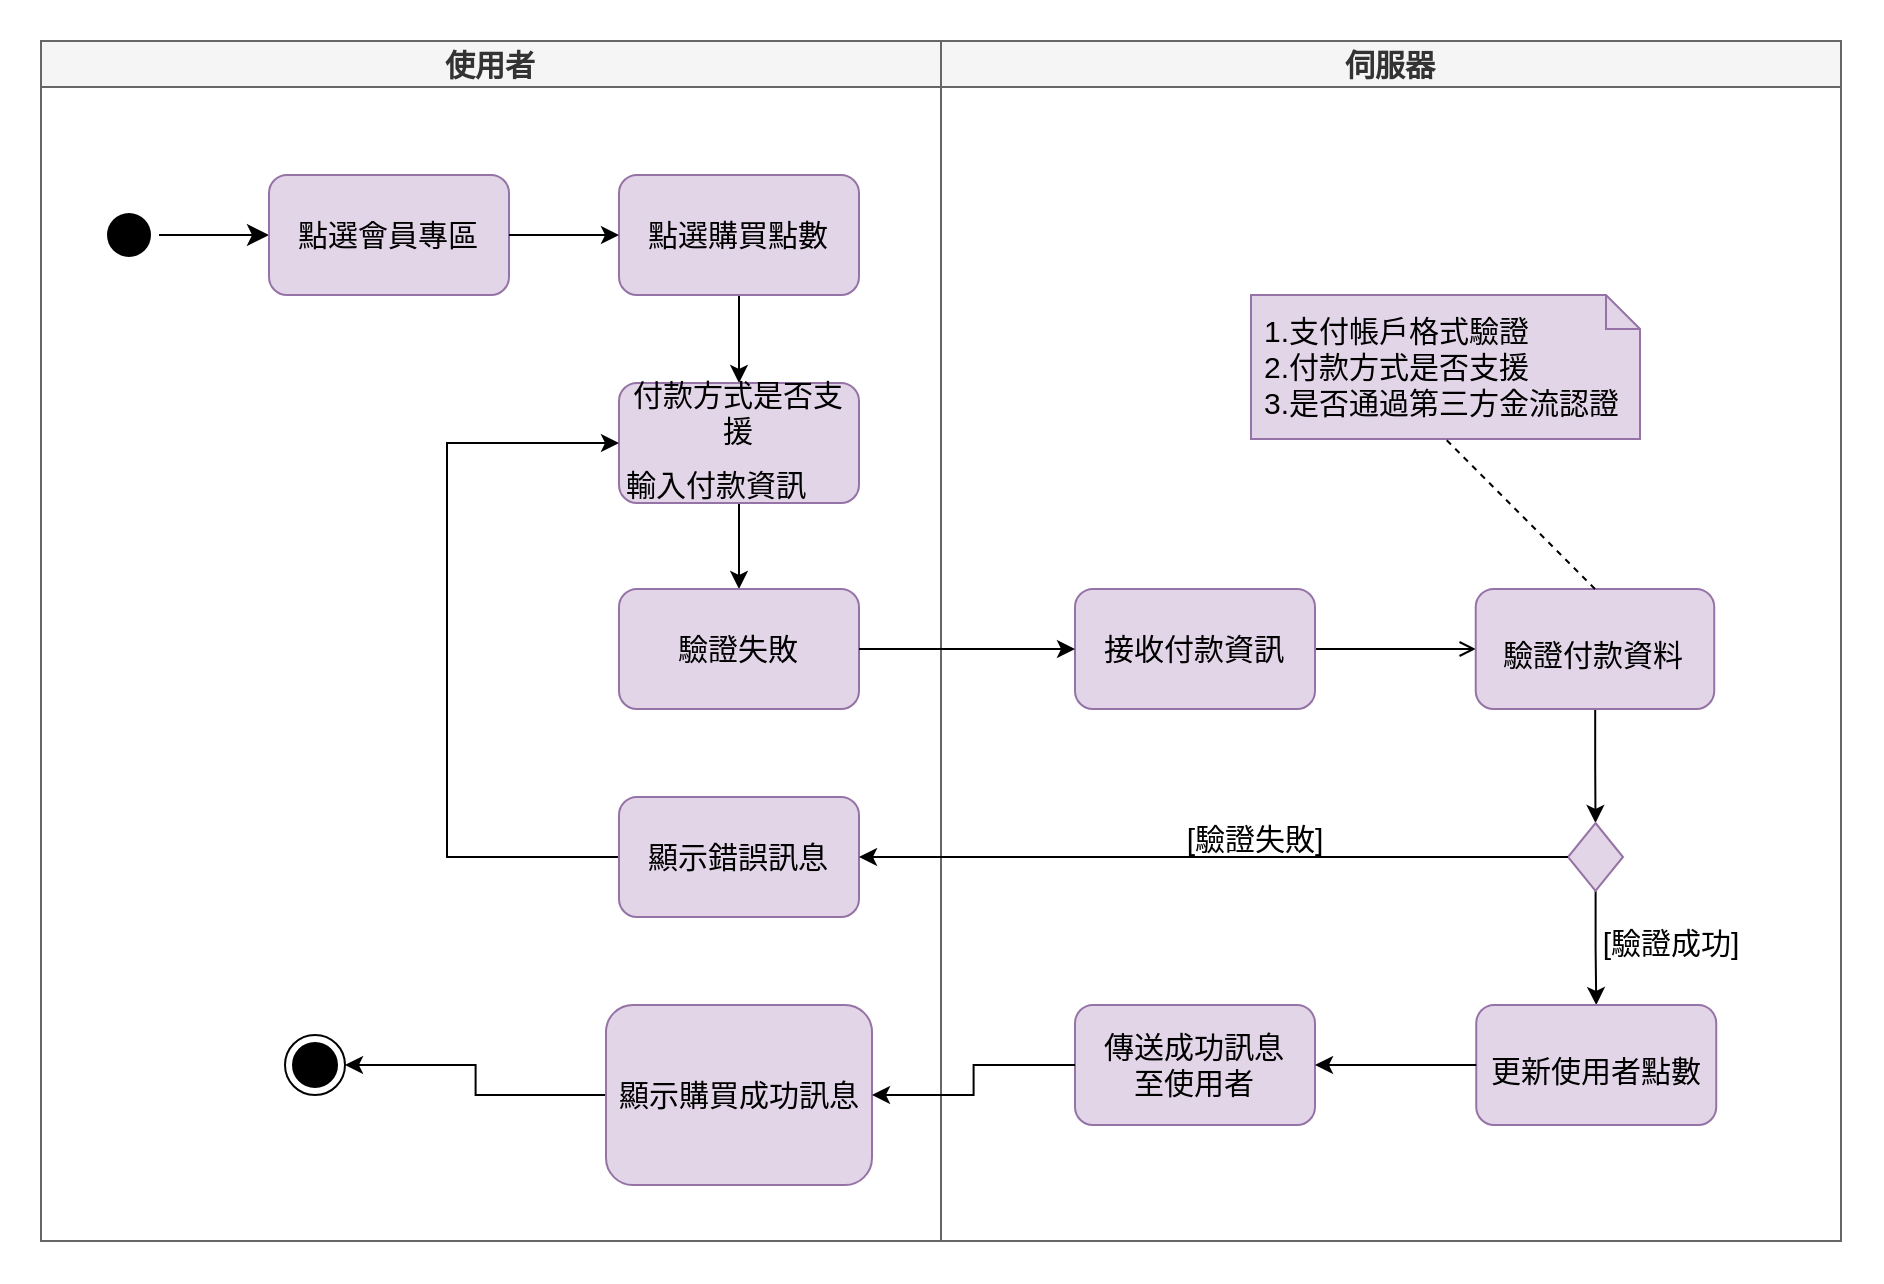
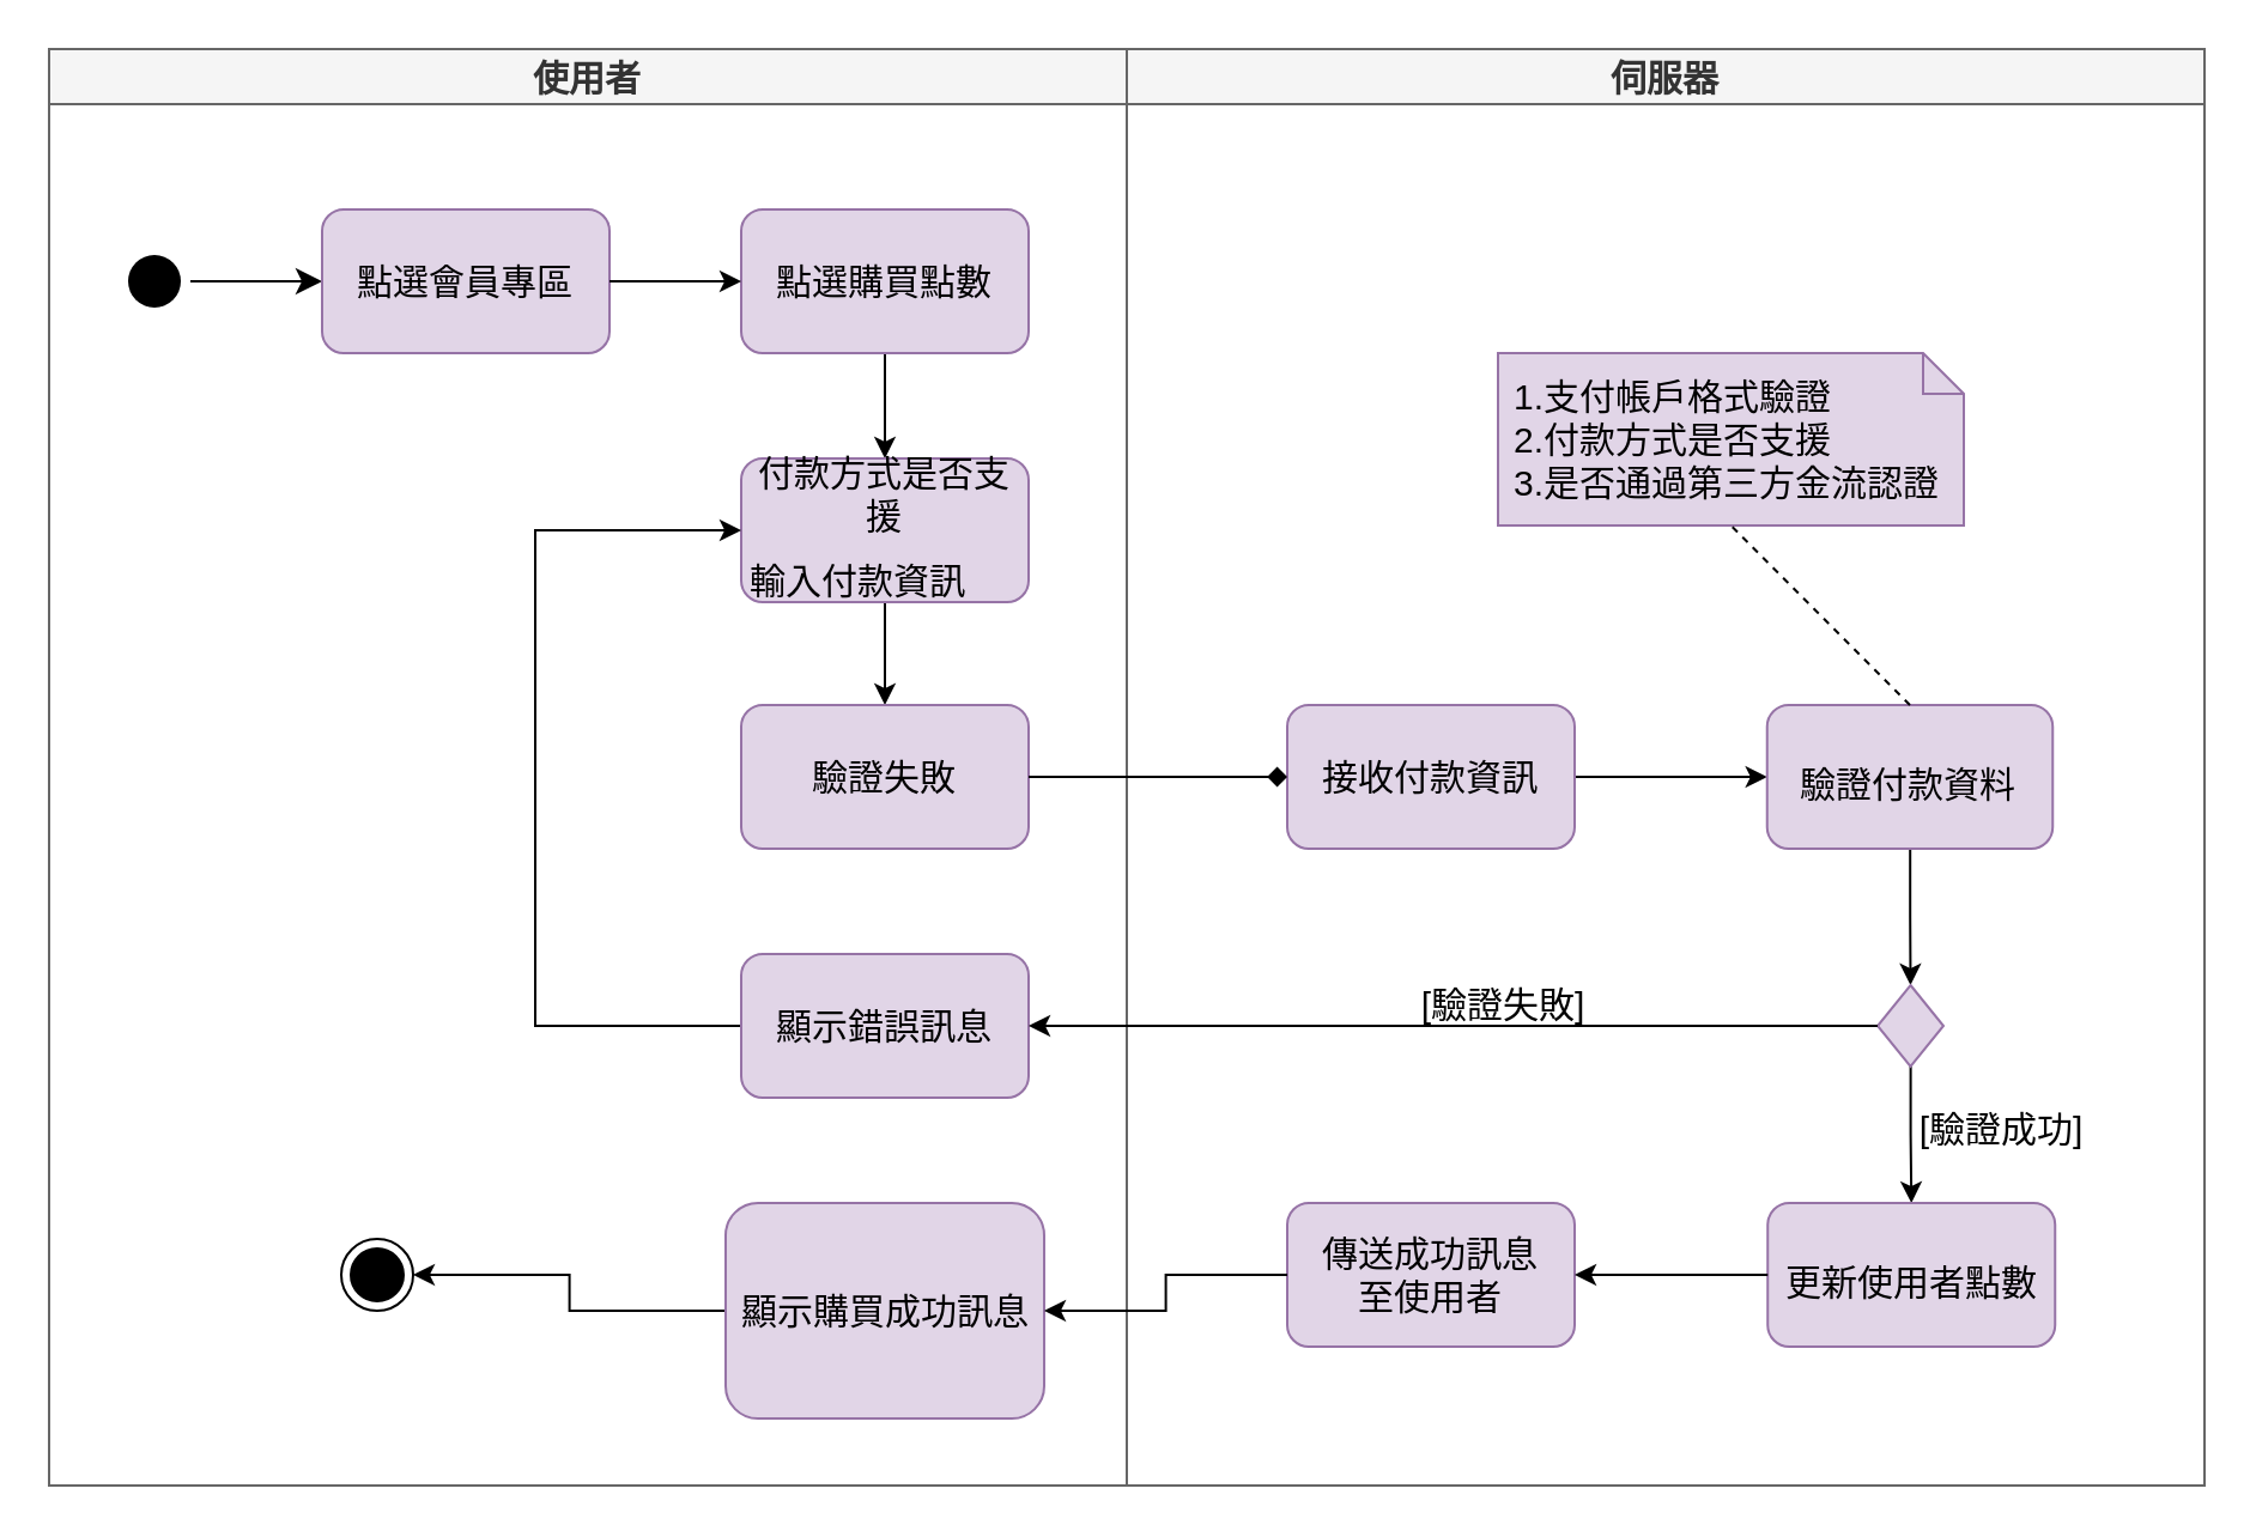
  <mxCell id="0" />
  <mxCell id="1" parent="0" />
  <mxCell id="2" value="使用者" style="swimlane;whiteSpace=wrap;fillColor=#f5f5f5;fontColor=#333333;strokeColor=#666666;fontSize=15;" vertex="1" parent="1"><mxGeometry x="20" y="20" width="450" height="600" as="geometry" /></mxCell>
  <mxCell id="3" value="" style="ellipse;shape=startState;fillColor=#000000;strokeColor=none;fontSize=15;" vertex="1" parent="2"><mxGeometry x="29" y="82" width="30" height="30" as="geometry" /></mxCell>
  <mxCell id="4" value="" style="edgeStyle=elbowEdgeStyle;elbow=horizontal;verticalAlign=bottom;endArrow=classic;endSize=8;strokeColor=#000000;endFill=1;rounded=0;entryX=0;entryY=0.5;entryDx=0;entryDy=0;fontSize=15;" edge="1" parent="2" source="3" target="5"><mxGeometry x="100" y="40" as="geometry"><mxPoint x="4.5" y="99" as="targetPoint" /></mxGeometry></mxCell>
  <mxCell id="5" value="&lt;span style=&quot;text-wrap-mode: nowrap;&quot;&gt;點選會員專區&lt;/span&gt;" style="rounded=1;whiteSpace=wrap;html=1;fillColor=#e1d5e7;strokeColor=#9673a6;fontSize=15;" vertex="1" parent="2"><mxGeometry x="114" y="67" width="120" height="60" as="geometry" /></mxCell>
  <mxCell id="6" style="edgeStyle=orthogonalEdgeStyle;rounded=0;orthogonalLoop=1;jettySize=auto;html=1;entryX=0.5;entryY=0;entryDx=0;entryDy=0;" edge="1" parent="2" source="7" target="13"><mxGeometry relative="1" as="geometry" /></mxCell>
  <mxCell id="7" value="點選購買點數" style="rounded=1;whiteSpace=wrap;html=1;fillColor=#e1d5e7;strokeColor=#9673a6;fontSize=15;" vertex="1" parent="2"><mxGeometry x="289" y="67" width="120" height="60" as="geometry" /></mxCell>
  <mxCell id="8" value="" style="endArrow=classic;strokeColor=#000000;endFill=1;rounded=0;exitX=1;exitY=0.5;exitDx=0;exitDy=0;entryX=0;entryY=0.5;entryDx=0;entryDy=0;fontSize=15;" edge="1" parent="2" source="5" target="7"><mxGeometry relative="1" as="geometry"><mxPoint x="114.5" y="99" as="sourcePoint" /><mxPoint x="168.667" y="164" as="targetPoint" /></mxGeometry></mxCell>
  <mxCell id="9" value="" style="ellipse;shape=endState;fillColor=#000000;strokeColor=#000000;fontSize=15;" vertex="1" parent="2"><mxGeometry x="122" y="497" width="30" height="30" as="geometry" /></mxCell>
  <mxCell id="10" style="edgeStyle=orthogonalEdgeStyle;rounded=0;orthogonalLoop=1;jettySize=auto;html=1;" edge="1" parent="2" source="11" target="9"><mxGeometry relative="1" as="geometry" /></mxCell>
  <mxCell id="11" value="顯示購買成功訊息" style="rounded=1;whiteSpace=wrap;html=1;fillColor=#e1d5e7;strokeColor=#9673a6;fontSize=15;" vertex="1" parent="2"><mxGeometry x="282.5" y="482" width="133" height="90" as="geometry" /></mxCell>
  <mxCell id="12" style="edgeStyle=orthogonalEdgeStyle;rounded=0;orthogonalLoop=1;jettySize=auto;html=1;entryX=0.5;entryY=0;entryDx=0;entryDy=0;" edge="1" parent="2" source="13" target="14"><mxGeometry relative="1" as="geometry" /></mxCell>
  <mxCell id="13" value="付款方式是否支援&lt;div&gt;&lt;table&gt;&lt;tbody&gt;&lt;tr&gt;&lt;td data-end=&quot;539&quot; data-start=&quot;531&quot; class=&quot;max-w-[calc(var(--thread-content-max-width)*2/3)]&quot;&gt;&lt;/td&gt;&lt;/tr&gt;&lt;/tbody&gt;&lt;/table&gt;&lt;table&gt;&lt;tbody&gt;&lt;tr&gt;&lt;td data-end=&quot;565&quot; data-start=&quot;539&quot; class=&quot;max-w-[calc(var(--thread-content-max-width)*2/3)]&quot;&gt;輸入付款資訊&lt;/td&gt;&lt;/tr&gt;&lt;/tbody&gt;&lt;/table&gt;&lt;/div&gt;" style="rounded=1;whiteSpace=wrap;html=1;fillColor=#e1d5e7;strokeColor=#9673a6;fontSize=15;" vertex="1" parent="2"><mxGeometry x="289" y="171" width="120" height="60" as="geometry" /></mxCell>
  <mxCell id="14" value="驗證失敗&lt;div&gt;&lt;/div&gt;" style="rounded=1;whiteSpace=wrap;html=1;fillColor=#e1d5e7;strokeColor=#9673a6;fontSize=15;" vertex="1" parent="2"><mxGeometry x="289" y="274" width="120" height="60" as="geometry" /></mxCell>
  <mxCell id="15" style="edgeStyle=orthogonalEdgeStyle;rounded=0;orthogonalLoop=1;jettySize=auto;html=1;entryX=0;entryY=0.5;entryDx=0;entryDy=0;exitX=0;exitY=0.5;exitDx=0;exitDy=0;" edge="1" parent="2" source="16" target="13"><mxGeometry relative="1" as="geometry"><Array as="points"><mxPoint x="203" y="408" /><mxPoint x="203" y="201" /></Array></mxGeometry></mxCell>
  <mxCell id="16" value="顯示錯誤訊息" style="rounded=1;whiteSpace=wrap;html=1;fillColor=#e1d5e7;strokeColor=#9673a6;fontSize=15;" vertex="1" parent="2"><mxGeometry x="289" y="378" width="120" height="60" as="geometry" /></mxCell>
  <mxCell id="17" value="伺服器" style="swimlane;whiteSpace=wrap;fillColor=#f5f5f5;fontColor=#333333;strokeColor=#666666;fontSize=15;" vertex="1" parent="1"><mxGeometry x="470" y="20" width="450" height="600" as="geometry" /></mxCell>
  <mxCell id="18" value="1.支付帳戶格式驗證&#10;2.付款方式是否支援&#10;3.是否通過第三方金流認證" style="shape=note;whiteSpace=wrap;size=17;align=left;fillColor=#e1d5e7;strokeColor=#9673a6;perimeterSpacing=0;spacingLeft=5;fontSize=15;" vertex="1" parent="17"><mxGeometry x="155" y="127" width="194.5" height="72" as="geometry" /></mxCell>
- <mxCell id="19" value="" style="endArrow=open;strokeColor=#000000;endFill=1;rounded=0;entryX=0;entryY=0.5;entryDx=0;entryDy=0;exitX=1;exitY=0.5;exitDx=0;exitDy=0;fontSize=15;" edge="1" parent="17" source="20" target="22"><mxGeometry relative="1" as="geometry"><mxPoint x="124.545" y="142" as="sourcePoint" /><mxPoint x="125" y="195" as="targetPoint" /></mxGeometry></mxCell>
+ <mxCell id="19" value="" style="endArrow=classic;strokeColor=#000000;endFill=1;rounded=0;entryX=0;entryY=0.5;entryDx=0;entryDy=0;exitX=1;exitY=0.5;exitDx=0;exitDy=0;fontSize=15;" edge="1" parent="17" source="20" target="22"><mxGeometry relative="1" as="geometry"><mxPoint x="124.545" y="142" as="sourcePoint" /><mxPoint x="125" y="195" as="targetPoint" /></mxGeometry></mxCell>
  <mxCell id="20" value="接收付款資訊" style="rounded=1;whiteSpace=wrap;html=1;fillColor=#e1d5e7;strokeColor=#9673a6;fontSize=15;" vertex="1" parent="17"><mxGeometry x="67" y="274" width="120" height="60" as="geometry" /></mxCell>
  <mxCell id="21" style="edgeStyle=orthogonalEdgeStyle;rounded=0;orthogonalLoop=1;jettySize=auto;html=1;entryX=0.5;entryY=0;entryDx=0;entryDy=0;" edge="1" parent="17" source="22" target="24"><mxGeometry relative="1" as="geometry" /></mxCell>
  <mxCell id="22" value="&lt;table&gt;&lt;tbody&gt;&lt;tr&gt;&lt;td data-end=&quot;667&quot; data-start=&quot;659&quot; class=&quot;max-w-[calc(var(--thread-content-max-width)*2/3)]&quot;&gt;&lt;/td&gt;&lt;/tr&gt;&lt;/tbody&gt;&lt;/table&gt;&lt;table&gt;&lt;tbody&gt;&lt;tr&gt;&lt;td data-end=&quot;693&quot; data-start=&quot;667&quot; class=&quot;max-w-[calc(var(--thread-content-max-width)*2/3)]&quot;&gt;驗證付款資料&lt;/td&gt;&lt;/tr&gt;&lt;/tbody&gt;&lt;/table&gt;" style="rounded=1;whiteSpace=wrap;html=1;fillColor=#e1d5e7;strokeColor=#9673a6;fontSize=15;" vertex="1" parent="17"><mxGeometry x="267.37" y="274" width="119.25" height="60" as="geometry" /></mxCell>
  <mxCell id="23" style="edgeStyle=orthogonalEdgeStyle;rounded=0;orthogonalLoop=1;jettySize=auto;html=1;entryX=0.5;entryY=0;entryDx=0;entryDy=0;" edge="1" parent="17" source="24" target="25"><mxGeometry relative="1" as="geometry" /></mxCell>
  <mxCell id="24" value="" style="rhombus;whiteSpace=wrap;html=1;fillColor=#e1d5e7;strokeColor=#9673a6;fontSize=15;" vertex="1" parent="17"><mxGeometry x="313.5" y="391" width="27.5" height="34" as="geometry" /></mxCell>
  <mxCell id="25" value="&lt;table&gt;&lt;tbody&gt;&lt;tr&gt;&lt;td data-end=&quot;709&quot; data-start=&quot;701&quot; class=&quot;max-w-[calc(var(--thread-content-max-width)*2/3)]&quot;&gt;&lt;/td&gt;&lt;/tr&gt;&lt;/tbody&gt;&lt;/table&gt;&lt;table&gt;&lt;tbody&gt;&lt;tr&gt;&lt;td data-end=&quot;734&quot; data-start=&quot;709&quot; class=&quot;max-w-[calc(var(--thread-content-max-width)*2/3)]&quot;&gt;更新使用者點數&lt;/td&gt;&lt;/tr&gt;&lt;/tbody&gt;&lt;/table&gt;" style="rounded=1;whiteSpace=wrap;html=1;fillColor=#e1d5e7;strokeColor=#9673a6;fontSize=15;" vertex="1" parent="17"><mxGeometry x="267.62" y="482" width="120" height="60" as="geometry" /></mxCell>
  <mxCell id="26" value="傳送成功訊息&lt;div&gt;至使用者&lt;/div&gt;" style="rounded=1;whiteSpace=wrap;html=1;fillColor=#e1d5e7;strokeColor=#9673a6;fontSize=15;" vertex="1" parent="17"><mxGeometry x="67" y="482" width="120" height="60" as="geometry" /></mxCell>
  <mxCell id="27" style="edgeStyle=orthogonalEdgeStyle;rounded=0;orthogonalLoop=1;jettySize=auto;html=1;entryX=1;entryY=0.5;entryDx=0;entryDy=0;fontSize=15;exitX=0;exitY=0.5;exitDx=0;exitDy=0;" edge="1" parent="17" source="25" target="26"><mxGeometry relative="1" as="geometry" /></mxCell>
  <mxCell id="28" value="" style="endArrow=none;strokeColor=#000000;endFill=0;rounded=0;dashed=1;exitX=0.5;exitY=0;exitDx=0;exitDy=0;fontColor=default;fontSize=15;entryX=0.5;entryY=1;entryDx=0;entryDy=0;entryPerimeter=0;" edge="1" parent="17" source="22" target="18"><mxGeometry relative="1" as="geometry"><mxPoint x="180" y="98.76" as="sourcePoint" /><mxPoint x="239" y="98.76" as="targetPoint" /></mxGeometry></mxCell>
  <mxCell id="29" value="[驗證成功]" style="text;html=1;align=center;verticalAlign=middle;resizable=0;points=[];autosize=1;strokeColor=none;fillColor=none;fontSize=15;rotation=0;" vertex="1" parent="17"><mxGeometry x="320" y="436" width="90" height="30" as="geometry" /></mxCell>
  <mxCell id="30" value="[驗證失敗]" style="text;html=1;align=center;verticalAlign=middle;resizable=0;points=[];autosize=1;strokeColor=none;fillColor=none;fontSize=15;rotation=0;" vertex="1" parent="17"><mxGeometry x="112" y="384" width="90" height="30" as="geometry" /></mxCell>
- <mxCell id="31" style="edgeStyle=orthogonalEdgeStyle;rounded=0;orthogonalLoop=1;jettySize=auto;html=1;entryX=0;entryY=0.5;entryDx=0;entryDy=0;" edge="1" parent="1" source="14" target="20"><mxGeometry relative="1" as="geometry" /></mxCell>
+ <mxCell id="31" style="edgeStyle=orthogonalEdgeStyle;rounded=0;orthogonalLoop=1;jettySize=auto;html=1;entryX=0;entryY=0.5;entryDx=0;entryDy=0;endArrow=diamond;" edge="1" parent="1" source="14" target="20"><mxGeometry relative="1" as="geometry" /></mxCell>
  <mxCell id="32" style="edgeStyle=orthogonalEdgeStyle;rounded=0;orthogonalLoop=1;jettySize=auto;html=1;exitX=0;exitY=0.5;exitDx=0;exitDy=0;entryX=1;entryY=0.5;entryDx=0;entryDy=0;" edge="1" parent="1" source="24" target="16"><mxGeometry relative="1" as="geometry" /></mxCell>
  <mxCell id="33" style="edgeStyle=orthogonalEdgeStyle;rounded=0;orthogonalLoop=1;jettySize=auto;html=1;" edge="1" parent="1" source="26" target="11"><mxGeometry relative="1" as="geometry" /></mxCell>
